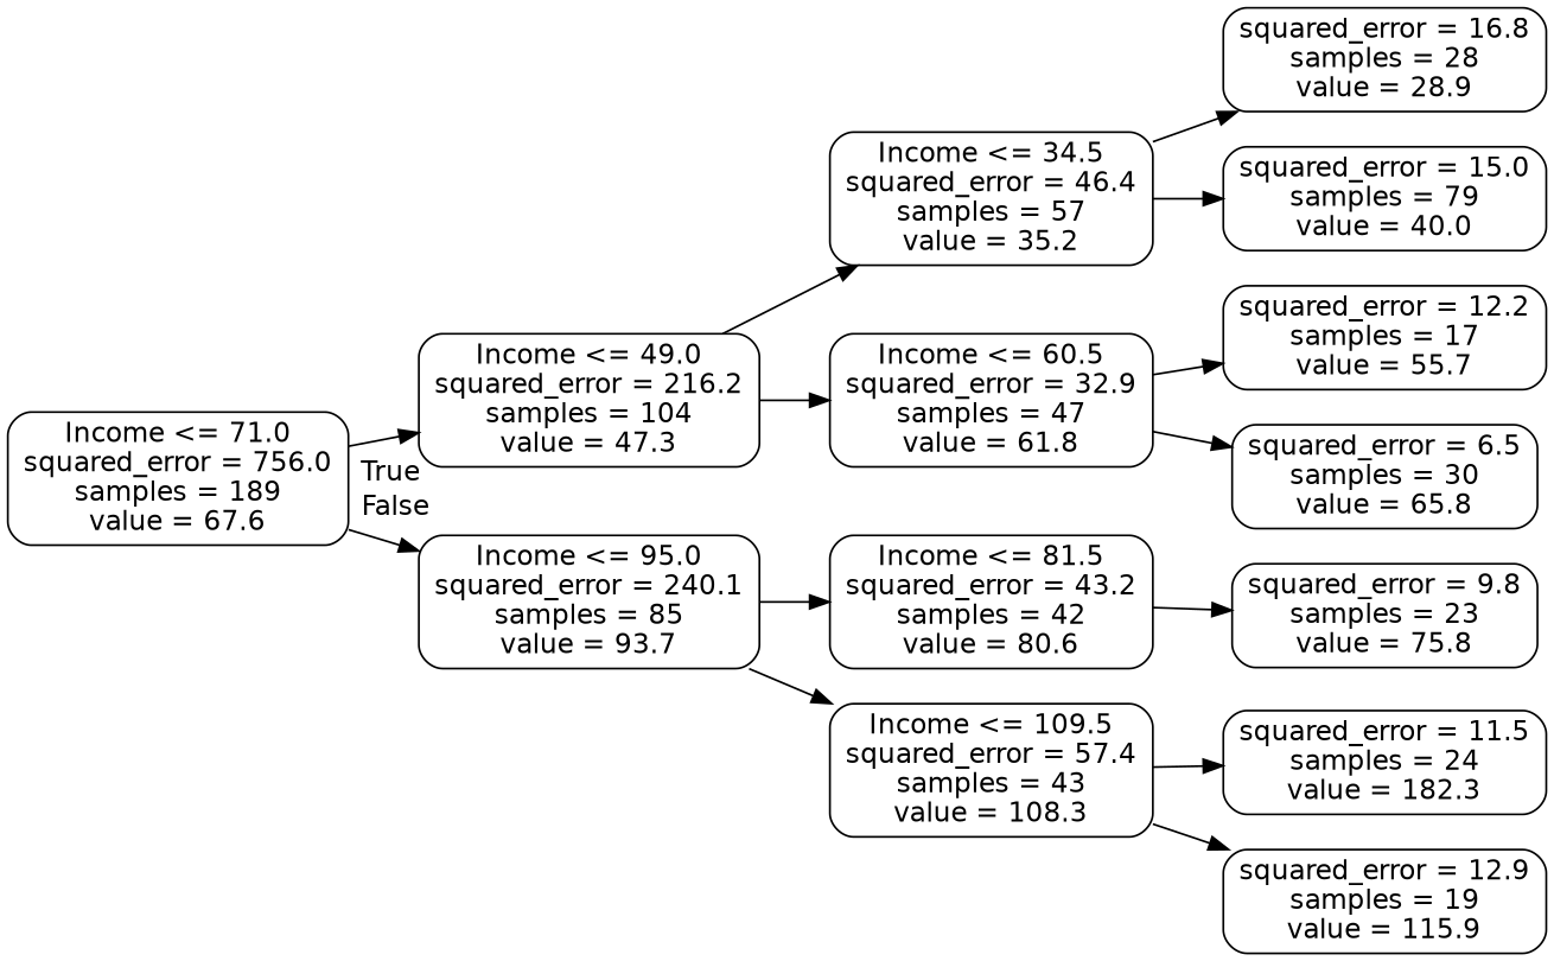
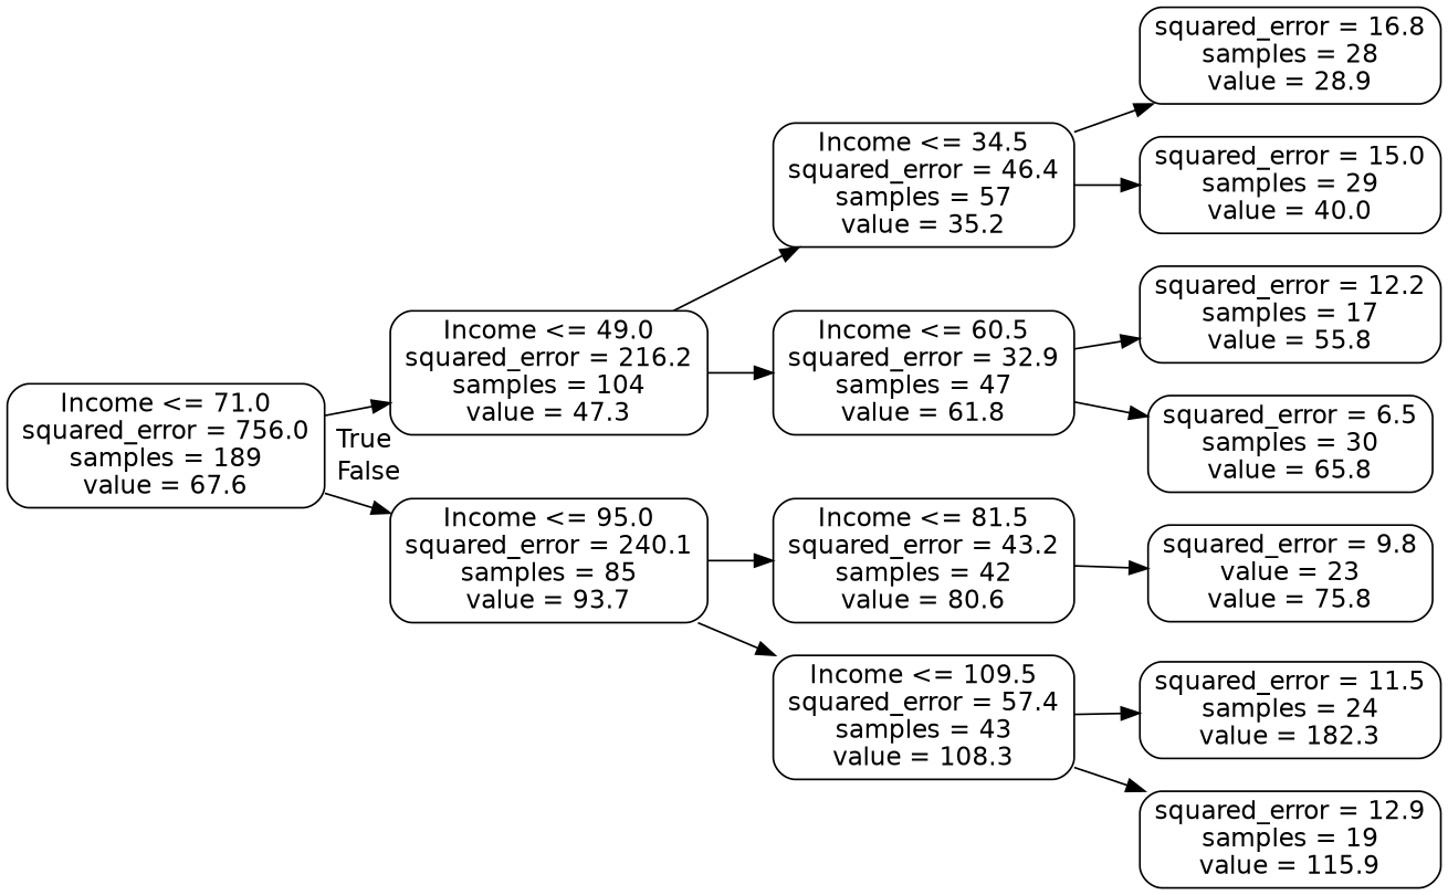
  digraph {
    rankdir=LR
    node [color=black fontname=helvetica shape=box style=rounded]
    edge [fontname=helvetica]
    n1 [label="Income <= 71.0\nsquared_error = 756.0\nsamples = 189\nvalue = 67.6"]
    n2 [label="Income <= 49.0\nsquared_error = 216.2\nsamples = 104\nvalue = 47.3"]
    n3 [label="Income <= 95.0\nsquared_error = 240.1\nsamples = 85\nvalue = 93.7"]
    n4 [label="Income <= 34.5\nsquared_error = 46.4\nsamples = 57\nvalue = 35.2"]
    n5 [label="Income <= 60.5\nsquared_error = 32.9\nsamples = 47\nvalue = 61.8"]
    n6 [label="Income <= 81.5\nsquared_error = 43.2\nsamples = 42\nvalue = 80.6"]
    n7 [label="Income <= 109.5\nsquared_error = 57.4\nsamples = 43\nvalue = 108.3"]
    n8 [label="squared_error = 16.8\nsamples = 28\nvalue = 28.9"]
-   n9 [label="squared_error = 15.0\nsamples = 79\nvalue = 40.0"]
-   n10 [label="squared_error = 12.2\nsamples = 17\nvalue = 55.7"]
+   n9 [label="squared_error = 15.0\nsamples = 29\nvalue = 40.0"]
+   n10 [label="squared_error = 12.2\nsamples = 17\nvalue = 55.8"]
    n11 [label="squared_error = 6.5\nsamples = 30\nvalue = 65.8"]
-   n12 [label="squared_error = 9.8\nsamples = 23\nvalue = 75.8"]
+   n12 [label="squared_error = 9.8\nvalue = 23\nvalue = 75.8"]
    n13 [label="squared_error = 11.5\nsamples = 24\nvalue = 182.3"]
    n14 [label="squared_error = 12.9\nsamples = 19\nvalue = 115.9"]
    n1 -> n2 [headlabel=True labelangle=45 labeldistance=2.5]
    n1 -> n3 [headlabel=False labelangle=-45 labeldistance=2.5]
    n2 -> n4
    n2 -> n5
    n3 -> n6
    n3 -> n7
    n4 -> n8
    n4 -> n9
    n5 -> n10
    n5 -> n11
    n6 -> n12
    n7 -> n13
    n7 -> n14
  }
